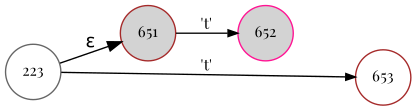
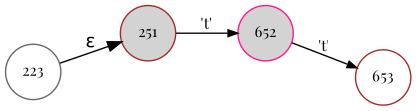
  digraph {
    fontname="Playfair Display"
    rankdir=LR
    node [color=brown fillcolor=lightgrey fixedsize=true fontname="Playfair Display" fontsize=11 peripheries=1 shape=circle style=filled]
    edge [arrowhead=normal arrowsize=.7 fontname="Playfair Display" fontsize=11]
-   n1 [label=651 width=.55]
+   n1 [label=251 width=.55]
    n2 [color=deeppink label=652 width=.55]
    n3 [fillcolor=white label=653 width=.55]
    n4 [color=gray40 fillcolor=white label=223 width=.55]
    n1 -> n2 [label="'t'"]
-   n4 -> n3 [label="'t'"]
+   n2 -> n3 [label="'t'"]
    n4 -> n1 [label="&epsilon;" arrowhead="" arrowsize="" fontsize=""]
  }
